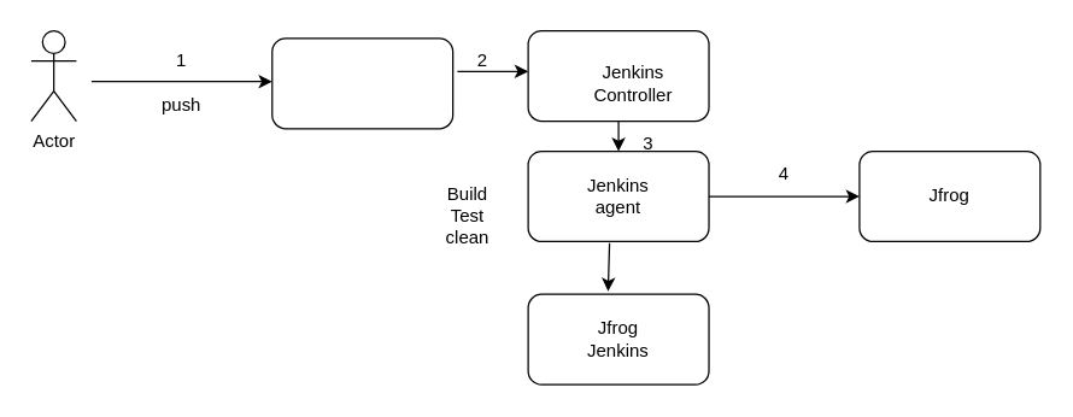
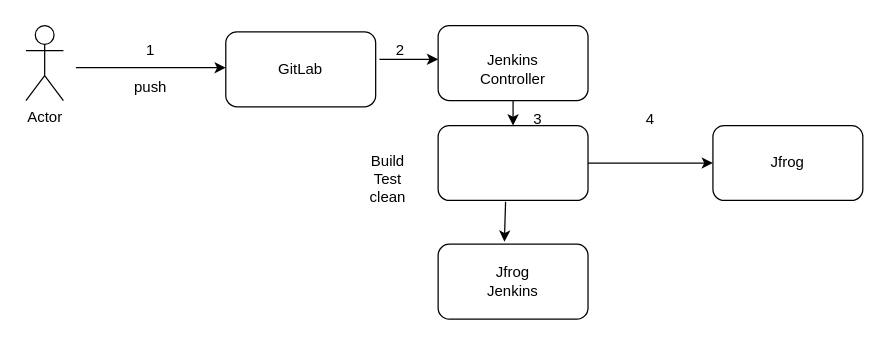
  <mxCell id="0" />
  <mxCell id="1" parent="0" />
  <mxCell id="2" value="Actor" style="shape=umlActor;verticalLabelPosition=bottom;verticalAlign=top;html=1;outlineConnect=0;" vertex="1" parent="1"><mxGeometry x="20" y="20" width="30" height="60" as="geometry" /></mxCell>
  <mxCell id="3" value="" style="endArrow=classic;html=1;rounded=0;" edge="1" parent="1"><mxGeometry width="50" height="50" relative="1" as="geometry"><mxPoint x="60" y="53.67" as="sourcePoint" /><mxPoint x="180" y="53.67" as="targetPoint" /></mxGeometry></mxCell>
  <mxCell id="4" value="" style="rounded=1;whiteSpace=wrap;html=1;" vertex="1" parent="1"><mxGeometry x="180" y="25" width="120" height="60" as="geometry" /></mxCell>
+ <mxCell id="5" value="GitLab" style="text;html=1;strokeColor=none;fillColor=none;align=center;verticalAlign=middle;whiteSpace=wrap;rounded=0;" vertex="1" parent="1"><mxGeometry x="210" y="40" width="60" height="30" as="geometry" /></mxCell>
  <mxCell id="6" value="" style="rounded=1;whiteSpace=wrap;html=1;" vertex="1" parent="1"><mxGeometry x="350" y="20" width="120" height="60" as="geometry" /></mxCell>
- <mxCell id="7" value="Jenkins Controller" style="text;html=1;strokeColor=none;fillColor=none;align=center;verticalAlign=middle;whiteSpace=wrap;rounded=0;" vertex="1" parent="1"><mxGeometry x="390" y="40" width="60" height="30" as="geometry" /></mxCell>
+ <mxCell id="7" value="Jenkins Controller" style="text;html=1;strokeColor=none;fillColor=none;align=center;verticalAlign=middle;whiteSpace=wrap;rounded=0;" vertex="1" parent="1"><mxGeometry x="380" y="40" width="60" height="30" as="geometry" /></mxCell>
  <mxCell id="8" value="" style="rounded=1;whiteSpace=wrap;html=1;" vertex="1" parent="1"><mxGeometry x="350" y="100" width="120" height="60" as="geometry" /></mxCell>
- <mxCell id="9" value="Jenkins agent" style="text;html=1;strokeColor=none;fillColor=none;align=center;verticalAlign=middle;whiteSpace=wrap;rounded=0;" vertex="1" parent="1"><mxGeometry x="380" y="115" width="60" height="30" as="geometry" /></mxCell>
  <mxCell id="10" value="" style="rounded=1;whiteSpace=wrap;html=1;" vertex="1" parent="1"><mxGeometry x="350" y="195" width="120" height="60" as="geometry" /></mxCell>
  <mxCell id="11" value="Jfrog &lt;br&gt;Jenkins" style="text;html=1;strokeColor=none;fillColor=none;align=center;verticalAlign=middle;whiteSpace=wrap;rounded=0;" vertex="1" parent="1"><mxGeometry x="380" y="210" width="60" height="30" as="geometry" /></mxCell>
  <mxCell id="12" value="Jfrog" style="rounded=1;whiteSpace=wrap;html=1;" vertex="1" parent="1"><mxGeometry x="570" y="100" width="120" height="60" as="geometry" /></mxCell>
  <mxCell id="13" value="" style="endArrow=classic;html=1;rounded=0;exitX=1.025;exitY=0.367;exitDx=0;exitDy=0;exitPerimeter=0;" edge="1" parent="1" source="4"><mxGeometry width="50" height="50" relative="1" as="geometry"><mxPoint x="410" y="170" as="sourcePoint" /><mxPoint x="350" y="47" as="targetPoint" /></mxGeometry></mxCell>
  <mxCell id="14" value="" style="endArrow=classic;html=1;rounded=0;exitX=0.5;exitY=1;exitDx=0;exitDy=0;entryX=0.5;entryY=0;entryDx=0;entryDy=0;" edge="1" parent="1" source="6" target="8"><mxGeometry width="50" height="50" relative="1" as="geometry"><mxPoint x="410" y="170" as="sourcePoint" /><mxPoint x="460" y="120" as="targetPoint" /></mxGeometry></mxCell>
  <mxCell id="15" value="" style="endArrow=classic;html=1;rounded=0;exitX=1;exitY=0.5;exitDx=0;exitDy=0;" edge="1" parent="1" source="8"><mxGeometry width="50" height="50" relative="1" as="geometry"><mxPoint x="410" y="170" as="sourcePoint" /><mxPoint x="570" y="130" as="targetPoint" /></mxGeometry></mxCell>
  <mxCell id="16" value="" style="endArrow=classic;html=1;rounded=0;exitX=0.45;exitY=1.017;exitDx=0;exitDy=0;exitPerimeter=0;entryX=0.442;entryY=-0.033;entryDx=0;entryDy=0;entryPerimeter=0;" edge="1" parent="1" source="8" target="10"><mxGeometry width="50" height="50" relative="1" as="geometry"><mxPoint x="410" y="170" as="sourcePoint" /><mxPoint x="460" y="120" as="targetPoint" /></mxGeometry></mxCell>
  <mxCell id="17" value="1" style="text;html=1;strokeColor=none;fillColor=none;align=center;verticalAlign=middle;whiteSpace=wrap;rounded=0;" vertex="1" parent="1"><mxGeometry x="90" y="25" width="60" height="30" as="geometry" /></mxCell>
  <mxCell id="18" value="2" style="text;html=1;strokeColor=none;fillColor=none;align=center;verticalAlign=middle;whiteSpace=wrap;rounded=0;" vertex="1" parent="1"><mxGeometry x="290" y="25" width="60" height="30" as="geometry" /></mxCell>
  <mxCell id="19" value="3" style="text;html=1;strokeColor=none;fillColor=none;align=center;verticalAlign=middle;whiteSpace=wrap;rounded=0;" vertex="1" parent="1"><mxGeometry x="400" y="80" width="60" height="30" as="geometry" /></mxCell>
- <mxCell id="20" value="4" style="text;html=1;strokeColor=none;fillColor=none;align=center;verticalAlign=middle;whiteSpace=wrap;rounded=0;" vertex="1" parent="1"><mxGeometry x="490" y="100" width="60" height="30" as="geometry" /></mxCell>
+ <mxCell id="20" value="4" style="text;html=1;strokeColor=none;fillColor=none;align=center;verticalAlign=middle;whiteSpace=wrap;rounded=0;" vertex="1" parent="1"><mxGeometry x="490" y="80" width="60" height="30" as="geometry" /></mxCell>
  <mxCell id="21" value="push" style="text;html=1;strokeColor=none;fillColor=none;align=center;verticalAlign=middle;whiteSpace=wrap;rounded=0;" vertex="1" parent="1"><mxGeometry x="90" y="55" width="60" height="30" as="geometry" /></mxCell>
  <mxCell id="22" value="Build&lt;br&gt;Test&lt;br&gt;clean" style="text;html=1;strokeColor=none;fillColor=none;align=center;verticalAlign=middle;whiteSpace=wrap;rounded=0;" vertex="1" parent="1"><mxGeometry x="280" y="115" width="60" height="55" as="geometry" /></mxCell>
